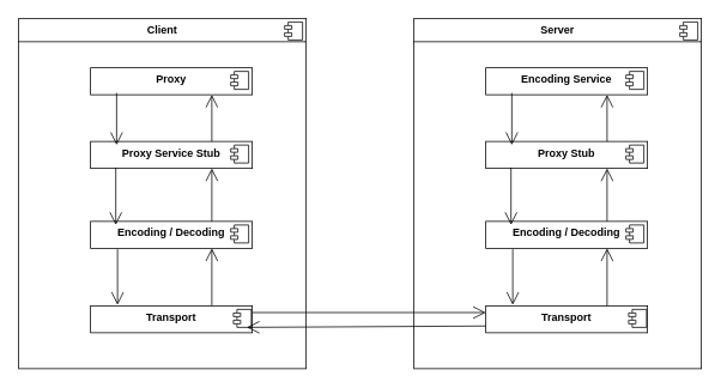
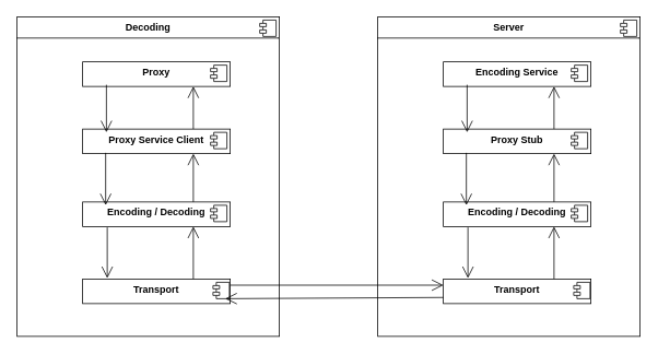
  <mxCell id="0" />
  <mxCell id="1" parent="0" />
- <mxCell id="2" value="&lt;p style=&quot;margin:0px;margin-top:6px;text-align:center;&quot;&gt;&lt;b&gt;Client&lt;/b&gt;&lt;/p&gt;&lt;hr size=&quot;1&quot; style=&quot;border-style:solid;&quot;&gt;&lt;p style=&quot;margin:0px;margin-left:8px;&quot;&gt;&lt;br&gt;&lt;/p&gt;" style="align=left;overflow=fill;html=1;dropTarget=0;whiteSpace=wrap;" parent="1" vertex="1"><mxGeometry x="20" y="20" width="320" height="390" as="geometry" /></mxCell>
+ <mxCell id="2" value="&lt;p style=&quot;margin:0px;margin-top:6px;text-align:center;&quot;&gt;&lt;b&gt;Decoding&lt;/b&gt;&lt;/p&gt;&lt;hr size=&quot;1&quot; style=&quot;border-style:solid;&quot;&gt;&lt;p style=&quot;margin:0px;margin-left:8px;&quot;&gt;&lt;br&gt;&lt;/p&gt;" style="align=left;overflow=fill;html=1;dropTarget=0;whiteSpace=wrap;" parent="1" vertex="1"><mxGeometry x="20" y="20" width="320" height="390" as="geometry" /></mxCell>
  <mxCell id="3" value="" style="shape=component;jettyWidth=8;jettyHeight=4;" parent="2" vertex="1"><mxGeometry x="1" width="20" height="20" relative="1" as="geometry"><mxPoint x="-24" y="4" as="offset" /></mxGeometry></mxCell>
- <mxCell id="4" value="&lt;p style=&quot;margin:0px;margin-top:6px;text-align:center;&quot;&gt;&lt;b&gt;Proxy Service Stub&lt;/b&gt;&lt;/p&gt;" style="align=left;overflow=fill;html=1;dropTarget=0;whiteSpace=wrap;" parent="1" vertex="1"><mxGeometry x="100" y="157" width="180" height="30" as="geometry" /></mxCell>
+ <mxCell id="4" value="&lt;p style=&quot;margin:0px;margin-top:6px;text-align:center;&quot;&gt;&lt;b&gt;Proxy Service Client&lt;/b&gt;&lt;/p&gt;" style="align=left;overflow=fill;html=1;dropTarget=0;whiteSpace=wrap;" parent="1" vertex="1"><mxGeometry x="100" y="157" width="180" height="30" as="geometry" /></mxCell>
  <mxCell id="5" value="" style="shape=component;jettyWidth=8;jettyHeight=4;" parent="4" vertex="1"><mxGeometry x="1" width="20" height="20" relative="1" as="geometry"><mxPoint x="-24" y="4" as="offset" /></mxGeometry></mxCell>
  <mxCell id="6" value="&lt;p style=&quot;margin:0px;margin-top:6px;text-align:center;&quot;&gt;&lt;b&gt;Encoding / Decoding&lt;/b&gt;&lt;/p&gt;" style="align=left;overflow=fill;html=1;dropTarget=0;whiteSpace=wrap;" parent="1" vertex="1"><mxGeometry x="100" y="246" width="180" height="30" as="geometry" /></mxCell>
  <mxCell id="7" value="" style="shape=component;jettyWidth=8;jettyHeight=4;" parent="6" vertex="1"><mxGeometry x="1" width="20" height="20" relative="1" as="geometry"><mxPoint x="-24" y="4" as="offset" /></mxGeometry></mxCell>
  <mxCell id="8" value="&lt;p style=&quot;margin:0px;margin-top:6px;text-align:center;&quot;&gt;&lt;b&gt;Transport&lt;/b&gt;&lt;/p&gt;" style="align=left;overflow=fill;html=1;dropTarget=0;whiteSpace=wrap;" parent="1" vertex="1"><mxGeometry x="100" y="340" width="180" height="30" as="geometry" /></mxCell>
  <mxCell id="9" value="" style="shape=component;jettyWidth=8;jettyHeight=4;" parent="8" vertex="1"><mxGeometry x="1" width="20" height="20" relative="1" as="geometry"><mxPoint x="-21" y="4" as="offset" /></mxGeometry></mxCell>
  <mxCell id="10" value="&lt;p style=&quot;margin:0px;margin-top:6px;text-align:center;&quot;&gt;&lt;b&gt;Proxy&lt;/b&gt;&lt;/p&gt;" style="align=left;overflow=fill;html=1;dropTarget=0;whiteSpace=wrap;" parent="1" vertex="1"><mxGeometry x="100" y="75" width="180" height="30" as="geometry" /></mxCell>
  <mxCell id="11" value="" style="shape=component;jettyWidth=8;jettyHeight=4;" parent="10" vertex="1"><mxGeometry x="1" width="20" height="20" relative="1" as="geometry"><mxPoint x="-24" y="4" as="offset" /></mxGeometry></mxCell>
  <mxCell id="12" value="" style="endArrow=open;endFill=1;endSize=12;html=1;rounded=0;exitX=0.161;exitY=0.933;exitDx=0;exitDy=0;exitPerimeter=0;entryX=0.161;entryY=0.133;entryDx=0;entryDy=0;entryPerimeter=0;" parent="1" source="10" target="4" edge="1"><mxGeometry width="160" relative="1" as="geometry"><mxPoint x="120" y="120" as="sourcePoint" /><mxPoint x="130" y="190" as="targetPoint" /></mxGeometry></mxCell>
  <mxCell id="13" value="" style="endArrow=open;endFill=1;endSize=12;html=1;rounded=0;exitX=0.156;exitY=0.967;exitDx=0;exitDy=0;exitPerimeter=0;entryX=0.156;entryY=0.133;entryDx=0;entryDy=0;entryPerimeter=0;" parent="1" source="4" target="6" edge="1"><mxGeometry width="160" relative="1" as="geometry"><mxPoint x="130" y="220" as="sourcePoint" /><mxPoint x="130" y="297" as="targetPoint" /></mxGeometry></mxCell>
  <mxCell id="14" value="" style="endArrow=open;endFill=1;endSize=12;html=1;rounded=0;" parent="1" edge="1"><mxGeometry width="160" relative="1" as="geometry"><mxPoint x="130" y="277" as="sourcePoint" /><mxPoint x="130" y="339" as="targetPoint" /></mxGeometry></mxCell>
  <mxCell id="15" value="" style="endArrow=open;endFill=1;endSize=12;html=1;rounded=0;exitX=0.75;exitY=0;exitDx=0;exitDy=0;entryX=0.75;entryY=1;entryDx=0;entryDy=0;" parent="1" source="4" target="10" edge="1"><mxGeometry width="160" relative="1" as="geometry"><mxPoint x="290" y="140" as="sourcePoint" /><mxPoint x="450" y="140" as="targetPoint" /></mxGeometry></mxCell>
  <mxCell id="16" value="" style="endArrow=open;endFill=1;endSize=12;html=1;rounded=0;exitX=0.75;exitY=0;exitDx=0;exitDy=0;entryX=0.75;entryY=1;entryDx=0;entryDy=0;" parent="1" source="6" target="4" edge="1"><mxGeometry width="160" relative="1" as="geometry"><mxPoint x="240" y="241" as="sourcePoint" /><mxPoint x="230" y="189" as="targetPoint" /></mxGeometry></mxCell>
  <mxCell id="17" value="" style="endArrow=open;endFill=1;endSize=12;html=1;rounded=0;exitX=0.75;exitY=0;exitDx=0;exitDy=0;entryX=0.75;entryY=1;entryDx=0;entryDy=0;" parent="1" source="8" target="6" edge="1"><mxGeometry width="160" relative="1" as="geometry"><mxPoint x="240" y="328" as="sourcePoint" /><mxPoint x="240" y="276" as="targetPoint" /></mxGeometry></mxCell>
  <mxCell id="18" value="&lt;p style=&quot;margin:0px;margin-top:6px;text-align:center;&quot;&gt;&lt;b&gt;Server&lt;/b&gt;&lt;/p&gt;&lt;hr size=&quot;1&quot; style=&quot;border-style:solid;&quot;&gt;&lt;p style=&quot;margin:0px;margin-left:8px;&quot;&gt;&lt;br&gt;&lt;/p&gt;" style="align=left;overflow=fill;html=1;dropTarget=0;whiteSpace=wrap;" parent="1" vertex="1"><mxGeometry x="460" y="20" width="320" height="390" as="geometry" /></mxCell>
  <mxCell id="19" value="" style="shape=component;jettyWidth=8;jettyHeight=4;" parent="18" vertex="1"><mxGeometry x="1" width="20" height="20" relative="1" as="geometry"><mxPoint x="-24" y="4" as="offset" /></mxGeometry></mxCell>
  <mxCell id="20" value="&lt;p style=&quot;margin:0px;margin-top:6px;text-align:center;&quot;&gt;&lt;b&gt;Proxy Stub&lt;/b&gt;&lt;/p&gt;" style="align=left;overflow=fill;html=1;dropTarget=0;whiteSpace=wrap;" parent="1" vertex="1"><mxGeometry x="540" y="157" width="180" height="30" as="geometry" /></mxCell>
  <mxCell id="21" value="" style="shape=component;jettyWidth=8;jettyHeight=4;" parent="20" vertex="1"><mxGeometry x="1" width="20" height="20" relative="1" as="geometry"><mxPoint x="-24" y="4" as="offset" /></mxGeometry></mxCell>
  <mxCell id="22" value="&lt;p style=&quot;margin:0px;margin-top:6px;text-align:center;&quot;&gt;&lt;b&gt;Encoding / Decoding&lt;/b&gt;&lt;/p&gt;" style="align=left;overflow=fill;html=1;dropTarget=0;whiteSpace=wrap;" parent="1" vertex="1"><mxGeometry x="540" y="246" width="180" height="30" as="geometry" /></mxCell>
  <mxCell id="23" value="" style="shape=component;jettyWidth=8;jettyHeight=4;" parent="22" vertex="1"><mxGeometry x="1" width="20" height="20" relative="1" as="geometry"><mxPoint x="-24" y="4" as="offset" /></mxGeometry></mxCell>
  <mxCell id="24" value="&lt;p style=&quot;margin:0px;margin-top:6px;text-align:center;&quot;&gt;&lt;b&gt;Transport&lt;/b&gt;&lt;/p&gt;" style="align=left;overflow=fill;html=1;dropTarget=0;whiteSpace=wrap;" parent="1" vertex="1"><mxGeometry x="540" y="340" width="180" height="30" as="geometry" /></mxCell>
  <mxCell id="25" value="" style="shape=component;jettyWidth=8;jettyHeight=4;" parent="24" vertex="1"><mxGeometry x="1" width="20" height="20" relative="1" as="geometry"><mxPoint x="-21" y="4" as="offset" /></mxGeometry></mxCell>
  <mxCell id="26" value="&lt;p style=&quot;margin:0px;margin-top:6px;text-align:center;&quot;&gt;&lt;b&gt;Encoding Service&lt;/b&gt;&lt;/p&gt;" style="align=left;overflow=fill;html=1;dropTarget=0;whiteSpace=wrap;" parent="1" vertex="1"><mxGeometry x="540" y="75" width="180" height="30" as="geometry" /></mxCell>
  <mxCell id="27" value="" style="shape=component;jettyWidth=8;jettyHeight=4;" parent="26" vertex="1"><mxGeometry x="1" width="20" height="20" relative="1" as="geometry"><mxPoint x="-24" y="4" as="offset" /></mxGeometry></mxCell>
  <mxCell id="28" value="" style="endArrow=open;endFill=1;endSize=12;html=1;rounded=0;exitX=0.161;exitY=0.933;exitDx=0;exitDy=0;exitPerimeter=0;entryX=0.161;entryY=0.133;entryDx=0;entryDy=0;entryPerimeter=0;" parent="1" source="26" target="20" edge="1"><mxGeometry width="160" relative="1" as="geometry"><mxPoint x="560" y="120" as="sourcePoint" /><mxPoint x="570" y="190" as="targetPoint" /></mxGeometry></mxCell>
  <mxCell id="29" value="" style="endArrow=open;endFill=1;endSize=12;html=1;rounded=0;exitX=0.156;exitY=0.967;exitDx=0;exitDy=0;exitPerimeter=0;entryX=0.156;entryY=0.133;entryDx=0;entryDy=0;entryPerimeter=0;" parent="1" source="20" target="22" edge="1"><mxGeometry width="160" relative="1" as="geometry"><mxPoint x="570" y="220" as="sourcePoint" /><mxPoint x="570" y="297" as="targetPoint" /></mxGeometry></mxCell>
  <mxCell id="30" value="" style="endArrow=open;endFill=1;endSize=12;html=1;rounded=0;" parent="1" edge="1"><mxGeometry width="160" relative="1" as="geometry"><mxPoint x="570" y="277" as="sourcePoint" /><mxPoint x="570" y="339" as="targetPoint" /></mxGeometry></mxCell>
  <mxCell id="31" value="" style="endArrow=open;endFill=1;endSize=12;html=1;rounded=0;exitX=0.75;exitY=0;exitDx=0;exitDy=0;entryX=0.75;entryY=1;entryDx=0;entryDy=0;" parent="1" source="20" target="26" edge="1"><mxGeometry width="160" relative="1" as="geometry"><mxPoint x="730" y="140" as="sourcePoint" /><mxPoint x="890" y="140" as="targetPoint" /></mxGeometry></mxCell>
  <mxCell id="32" value="" style="endArrow=open;endFill=1;endSize=12;html=1;rounded=0;exitX=0.75;exitY=0;exitDx=0;exitDy=0;entryX=0.75;entryY=1;entryDx=0;entryDy=0;" parent="1" source="22" target="20" edge="1"><mxGeometry width="160" relative="1" as="geometry"><mxPoint x="680" y="241" as="sourcePoint" /><mxPoint x="670" y="189" as="targetPoint" /></mxGeometry></mxCell>
  <mxCell id="33" value="" style="endArrow=open;endFill=1;endSize=12;html=1;rounded=0;exitX=0.75;exitY=0;exitDx=0;exitDy=0;entryX=0.75;entryY=1;entryDx=0;entryDy=0;" parent="1" source="24" target="22" edge="1"><mxGeometry width="160" relative="1" as="geometry"><mxPoint x="680" y="328" as="sourcePoint" /><mxPoint x="680" y="276" as="targetPoint" /></mxGeometry></mxCell>
  <mxCell id="34" value="" style="endArrow=open;endFill=1;endSize=12;html=1;rounded=0;exitX=1;exitY=0.25;exitDx=0;exitDy=0;entryX=0;entryY=0.25;entryDx=0;entryDy=0;" parent="1" source="8" target="24" edge="1"><mxGeometry width="160" relative="1" as="geometry"><mxPoint x="310" y="350" as="sourcePoint" /><mxPoint x="470" y="350" as="targetPoint" /></mxGeometry></mxCell>
  <mxCell id="35" value="" style="endArrow=open;endFill=1;endSize=12;html=1;rounded=0;exitX=0;exitY=0.75;exitDx=0;exitDy=0;entryX=0.75;entryY=1;entryDx=0;entryDy=0;" parent="1" source="24" target="9" edge="1"><mxGeometry width="160" relative="1" as="geometry"><mxPoint x="430" y="440" as="sourcePoint" /><mxPoint x="590" y="440" as="targetPoint" /></mxGeometry></mxCell>
